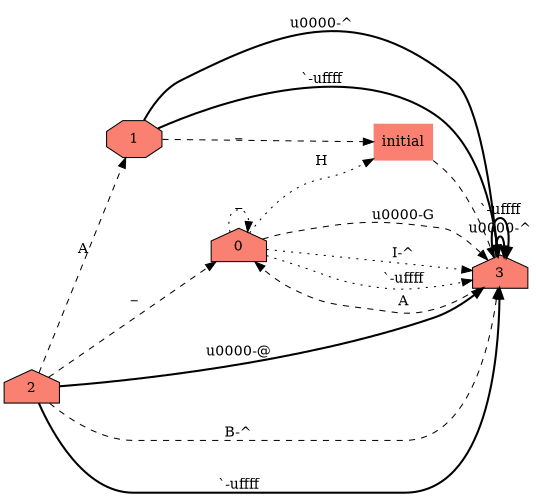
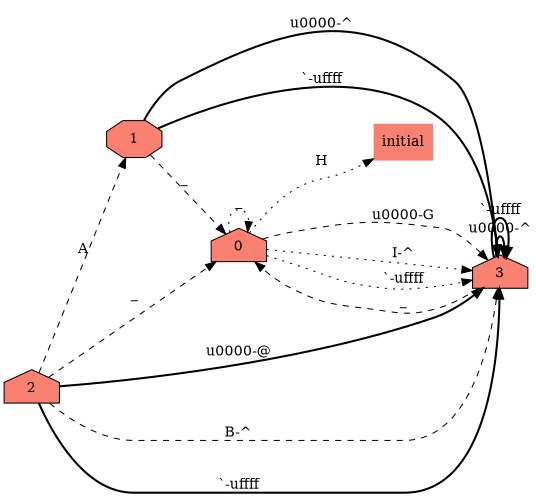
  digraph {
    rankdir=LR
    node [fillcolor=salmon shape=house style=filled]
    edge [style=dashed]
    0
    3
    initial [shape=plaintext]
    2
    1 [shape=octagon]
    0 -> 0 [label=_ style=dotted]
    0 -> 3 [label="\u0000-G"]
    0 -> 3 [label="I-^" style=dotted]
    0 -> 3 [label="`-\uffff" style=dotted]
    0 -> initial [label=H style=dotted]
-   3 -> 0 [label=A]
+   3 -> 0 [label=_]
    3 -> 3 [label="\u0000-^" style=bold]
    3 -> 3 [label="`-\uffff" style=bold]
-   initial -> 3
    2 -> 0 [label=_]
    2 -> 3 [label="\u0000-@" style=bold]
    2 -> 3 [label="B-^"]
    2 -> 3 [label="`-\uffff" style=bold]
    2 -> 1 [label=A]
-   1 -> initial [label=_]
+   1 -> 0 [label=_]
    1 -> 3 [label="\u0000-^" style=bold]
    1 -> 3 [label="`-\uffff" style=bold]
  }
